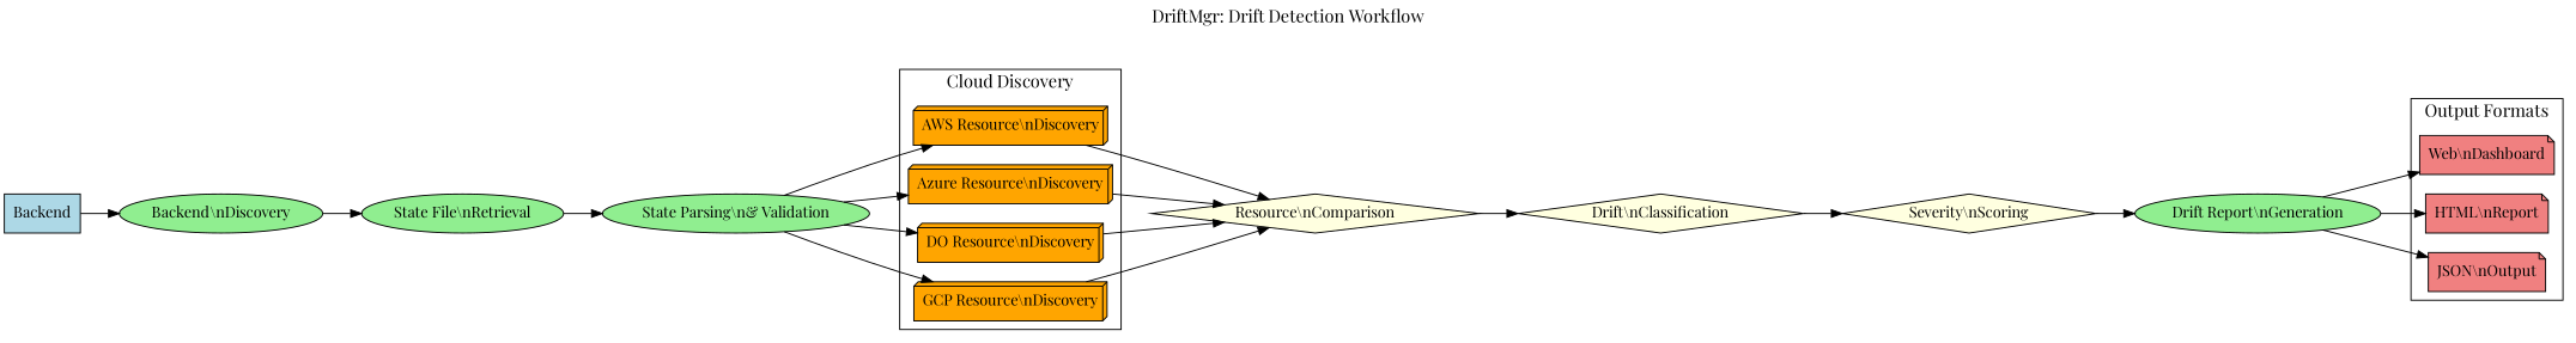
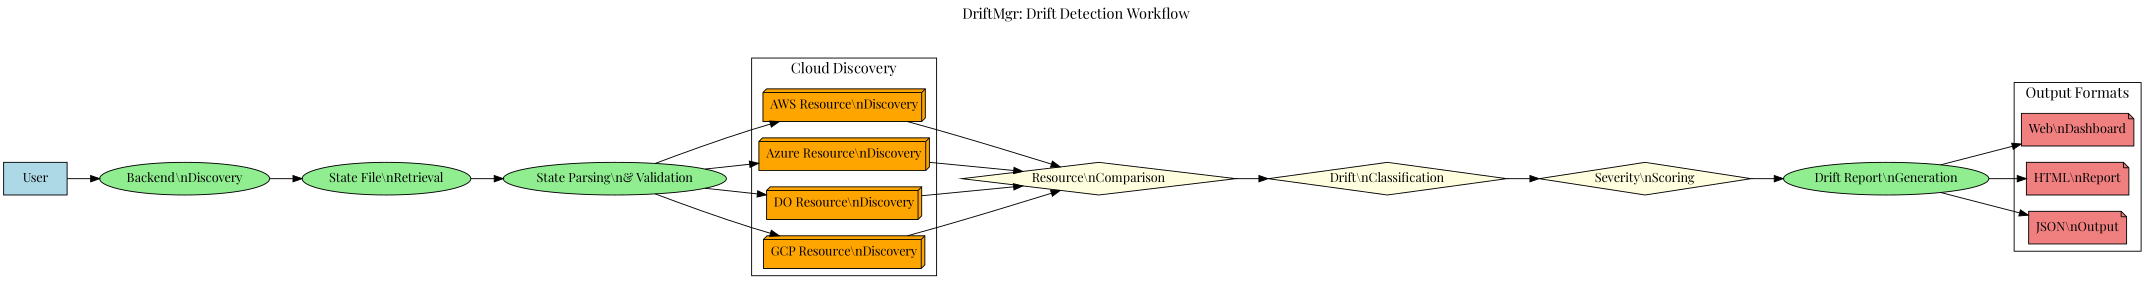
  digraph {
    fontname="Playfair Display"
    fontsize=16
    label="DriftMgr: Drift Detection Workflow"
    labelloc=t
    rankdir=LR
    node [fillcolor=orange shape=box3d style=filled fontname="Playfair Display"]
    edge [fontname="Playfair Display"]
    n1 [label="AWS Resource\\nDiscovery"]
    n2 [label="Azure Resource\\nDiscovery"]
    n3 [label="DO Resource\\nDiscovery"]
    n4 [label="GCP Resource\\nDiscovery"]
    n5 [fillcolor=lightcoral label="Web\\nDashboard" shape=note]
    n6 [fillcolor=lightcoral label="HTML\\nReport" shape=note]
    n7 [fillcolor=lightcoral label="JSON\\nOutput" shape=note]
    n8 [fillcolor=lightyellow label="Resource\\nComparison" shape=diamond]
    n9 [fillcolor=lightgreen label="Backend\\nDiscovery" shape=ellipse]
    n10 [fillcolor=lightgreen label="State File\\nRetrieval" shape=ellipse]
    n11 [fillcolor=lightyellow label="Drift\\nClassification" shape=diamond]
    n12 [fillcolor=lightyellow label="Severity\\nScoring" shape=diamond]
    n13 [fillcolor=lightgreen label="State Parsing\\n& Validation" shape=ellipse]
    n14 [fillcolor=lightgreen label="Drift Report\\nGeneration" shape=ellipse]
-   n15 [fillcolor=lightblue label=Backend shape=box]
+   n15 [fillcolor=lightblue label=User shape=box]
    subgraph cluster_1 {
      label="Cloud Discovery"
      n1
      n2
      n3
      n4
    }
    subgraph cluster_2 {
      label="Output Formats"
      n5
      n6
      n7
    }
    n1 -> n8
    n2 -> n8
    n3 -> n8
    n4 -> n8
    n8 -> n11
    n9 -> n10
    n10 -> n13
    n11 -> n12
    n12 -> n14
    n13 -> n1
    n13 -> n2
    n13 -> n3
    n13 -> n4
    n14 -> n5
    n14 -> n6
    n14 -> n7
    n15 -> n9
  }
